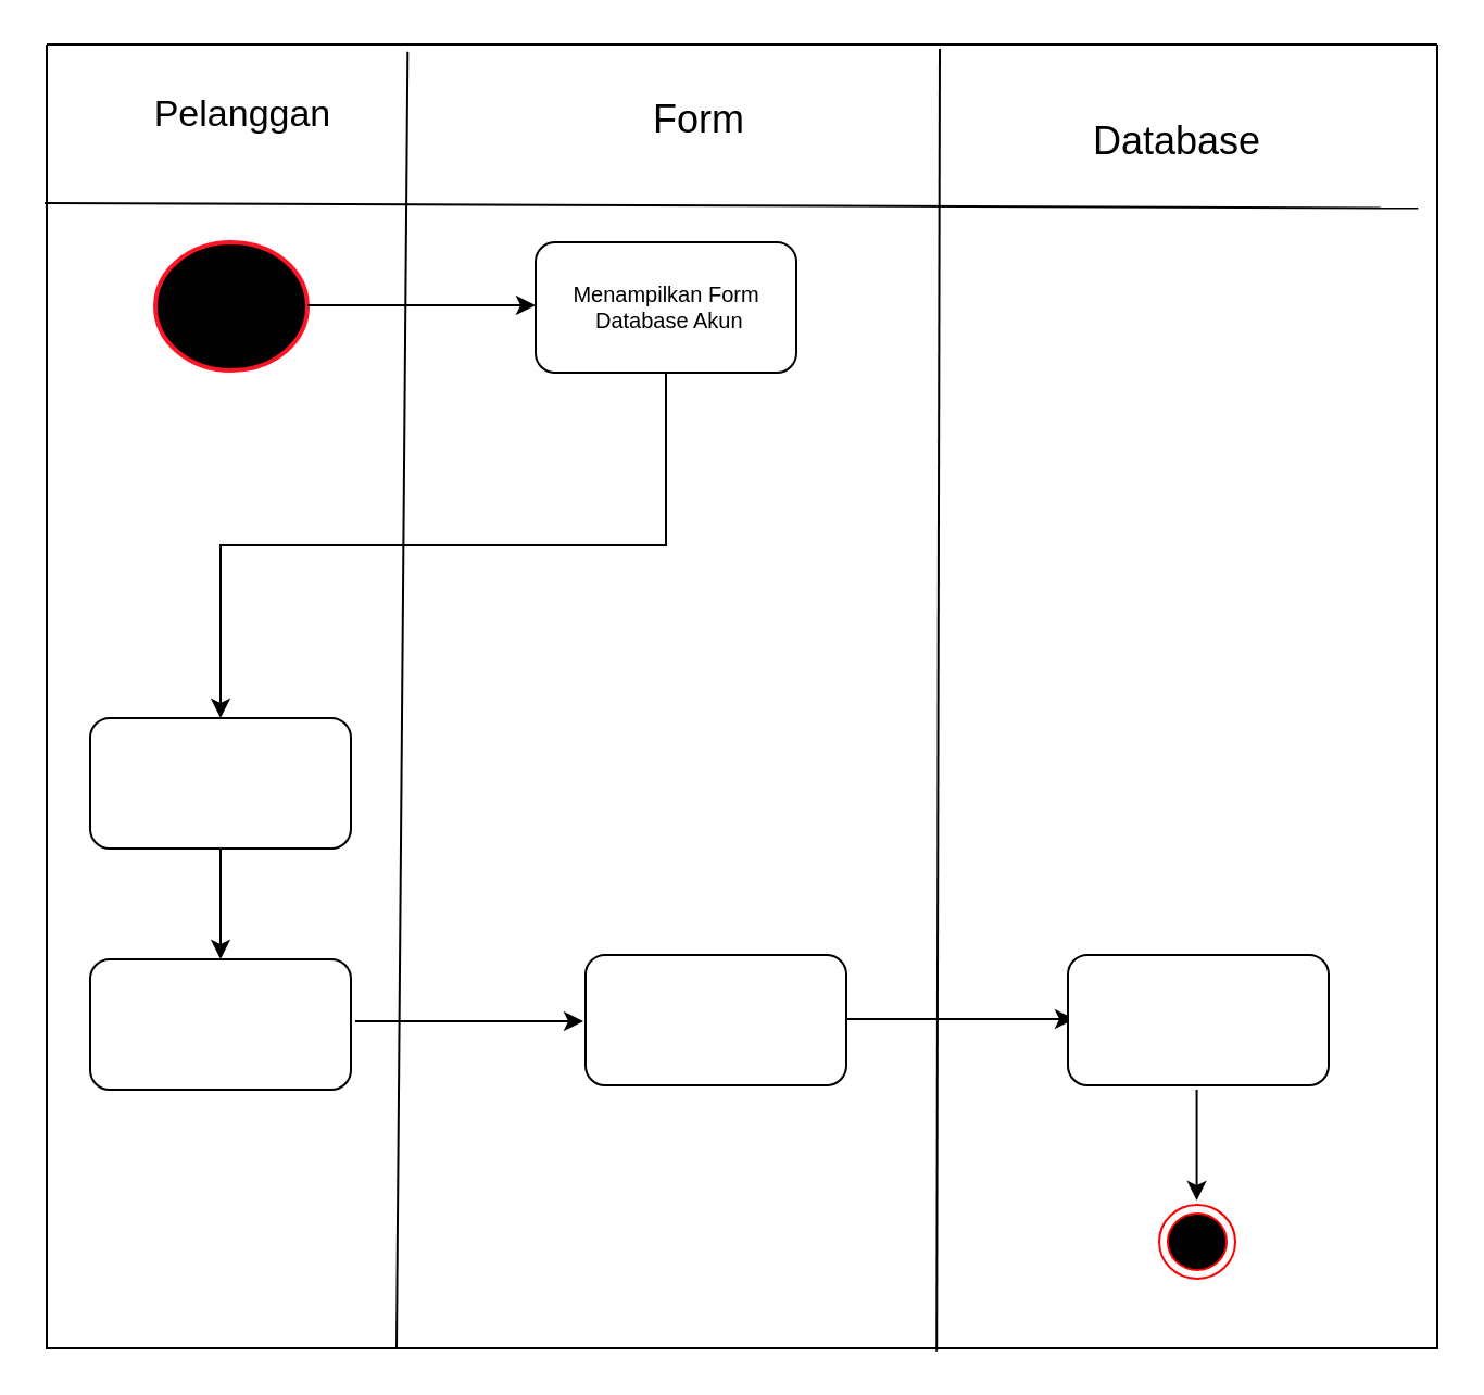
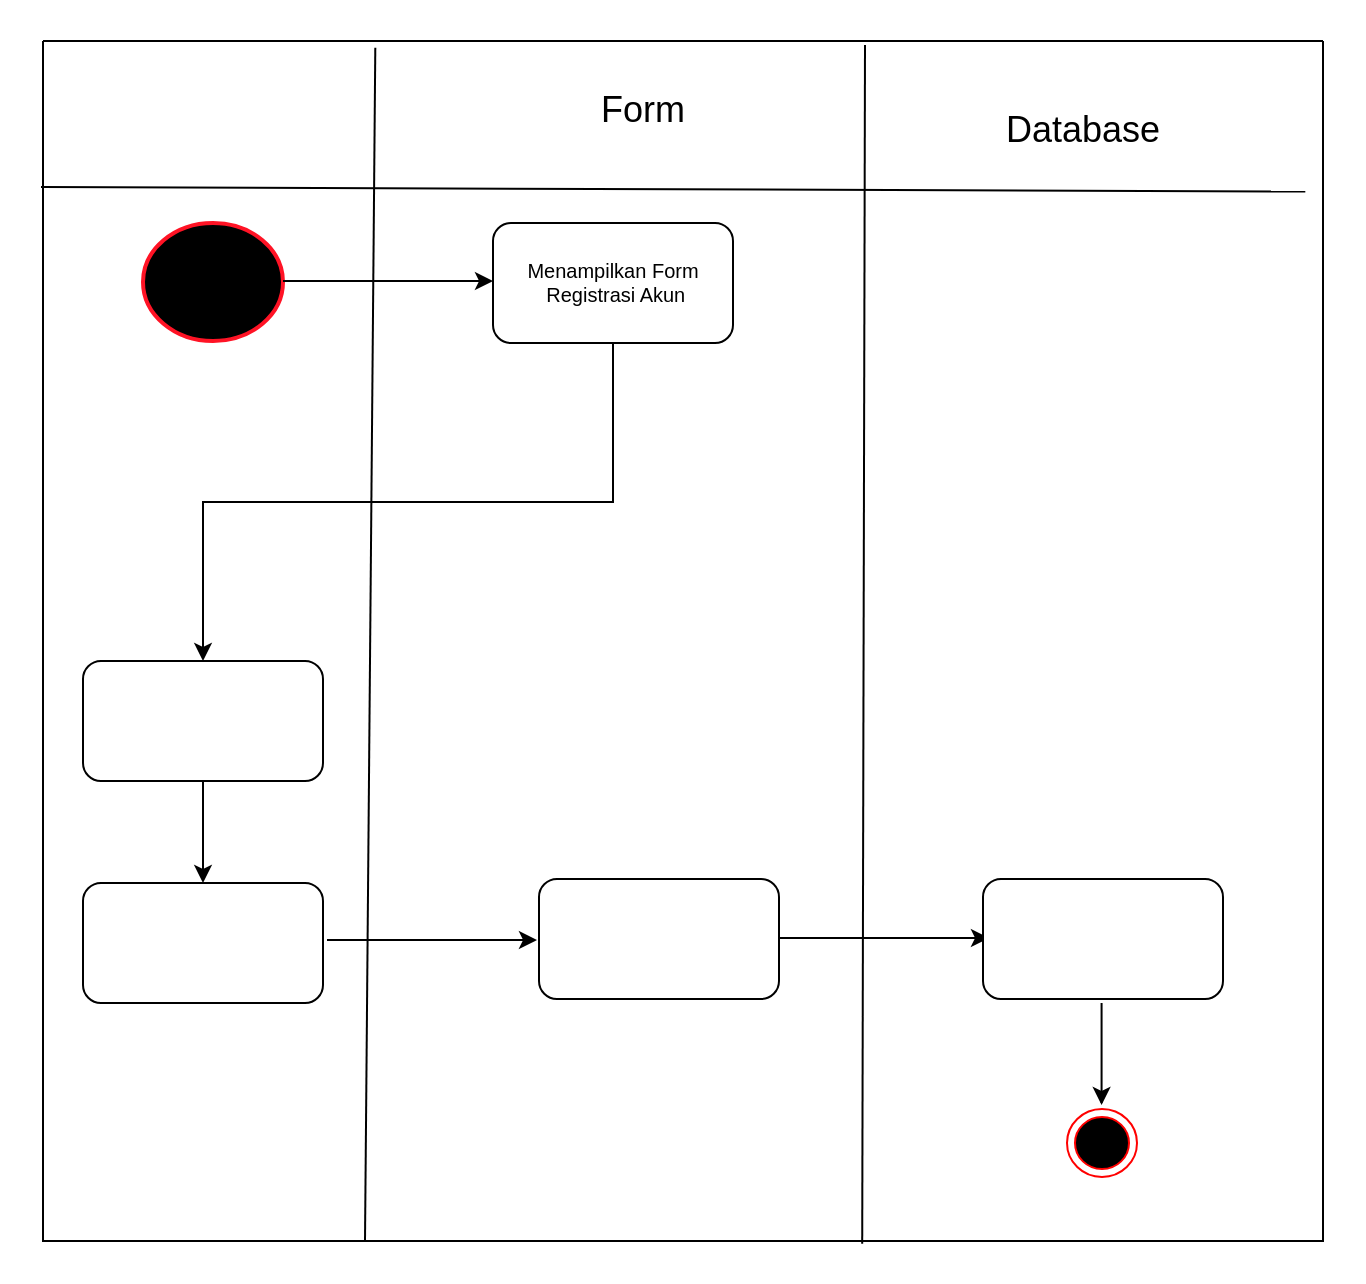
  <mxCell id="0" />
  <mxCell id="1" parent="0" />
  <mxCell id="2" value="" style="swimlane;startSize=0;" parent="1" vertex="1"><mxGeometry x="21" y="20" width="640" height="600" as="geometry" /></mxCell>
  <mxCell id="3" value="" style="endArrow=none;html=1;rounded=0;exitX=0.205;exitY=0.009;exitDx=0;exitDy=0;exitPerimeter=0;entryX=0.25;entryY=1;entryDx=0;entryDy=0;" parent="2" edge="1"><mxGeometry width="50" height="50" relative="1" as="geometry"><mxPoint x="166.15" y="3.32" as="sourcePoint" /><mxPoint x="161" y="600" as="targetPoint" /><Array as="points" /></mxGeometry></mxCell>
  <mxCell id="4" value="" style="endArrow=none;html=1;rounded=0;exitX=0.205;exitY=0.009;exitDx=0;exitDy=0;exitPerimeter=0;entryX=0.64;entryY=1.004;entryDx=0;entryDy=0;entryPerimeter=0;" parent="2" edge="1"><mxGeometry width="50" height="50" relative="1" as="geometry"><mxPoint x="411" y="2" as="sourcePoint" /><mxPoint x="409.6" y="601.4" as="targetPoint" /><Array as="points" /></mxGeometry></mxCell>
  <mxCell id="5" value="Form" style="text;html=1;align=center;verticalAlign=middle;resizable=0;points=[];autosize=1;strokeColor=none;fillColor=none;fontSize=18;" parent="2" vertex="1"><mxGeometry x="260" y="15" width="80" height="40" as="geometry" /></mxCell>
  <mxCell id="6" value="Database" style="text;html=1;align=center;verticalAlign=middle;resizable=0;points=[];autosize=1;strokeColor=none;fillColor=none;fontSize=18;" parent="2" vertex="1"><mxGeometry x="470" y="25" width="100" height="40" as="geometry" /></mxCell>
  <mxCell id="7" value="" style="ellipse;html=1;shape=endState;fillColor=#000000;strokeColor=#ff0000;" parent="2" vertex="1"><mxGeometry x="512" y="534" width="35" height="34" as="geometry" /></mxCell>
  <mxCell id="8" value="" style="rounded=1;whiteSpace=wrap;html=1;" parent="2" vertex="1"><mxGeometry x="225" y="91" width="120" height="60" as="geometry" /></mxCell>
  <mxCell id="9" value="" style="rounded=1;whiteSpace=wrap;html=1;" parent="2" vertex="1"><mxGeometry x="20" y="310" width="120" height="60" as="geometry" /></mxCell>
  <mxCell id="10" value="" style="endArrow=classic;html=1;rounded=0;exitX=0.5;exitY=1;exitDx=0;exitDy=0;edgeStyle=orthogonalEdgeStyle;" parent="2" source="8" target="9" edge="1"><mxGeometry width="50" height="50" relative="1" as="geometry"><mxPoint x="200" y="310" as="sourcePoint" /><mxPoint x="250" y="260" as="targetPoint" /></mxGeometry></mxCell>
  <mxCell id="11" value="" style="rounded=1;whiteSpace=wrap;html=1;" parent="2" vertex="1"><mxGeometry x="20" y="421" width="120" height="60" as="geometry" /></mxCell>
  <mxCell id="12" value="" style="endArrow=classic;html=1;rounded=0;exitX=0.5;exitY=1;exitDx=0;exitDy=0;" parent="2" source="9" target="11" edge="1"><mxGeometry width="50" height="50" relative="1" as="geometry"><mxPoint x="100" y="370" as="sourcePoint" /><mxPoint x="150" y="320" as="targetPoint" /><Array as="points"><mxPoint x="80" y="420" /></Array></mxGeometry></mxCell>
  <mxCell id="13" value="" style="endArrow=classic;html=1;rounded=0;" parent="2" edge="1"><mxGeometry width="50" height="50" relative="1" as="geometry"><mxPoint x="142" y="449.52" as="sourcePoint" /><mxPoint x="247" y="449.52" as="targetPoint" /></mxGeometry></mxCell>
  <mxCell id="14" value="" style="rounded=1;whiteSpace=wrap;html=1;" parent="2" vertex="1"><mxGeometry x="248" y="419" width="120" height="60" as="geometry" /></mxCell>
  <mxCell id="15" value="" style="endArrow=classic;html=1;rounded=0;" parent="2" edge="1"><mxGeometry width="50" height="50" relative="1" as="geometry"><mxPoint x="368" y="448.52" as="sourcePoint" /><mxPoint x="473" y="448.52" as="targetPoint" /></mxGeometry></mxCell>
  <mxCell id="16" value="" style="rounded=1;whiteSpace=wrap;html=1;" parent="2" vertex="1"><mxGeometry x="470" y="419" width="120" height="60" as="geometry" /></mxCell>
  <mxCell id="17" value="" style="endArrow=classic;html=1;rounded=0;exitX=0.5;exitY=1;exitDx=0;exitDy=0;" parent="2" edge="1"><mxGeometry width="50" height="50" relative="1" as="geometry"><mxPoint x="529.29" y="481" as="sourcePoint" /><mxPoint x="529.29" y="532" as="targetPoint" /><Array as="points"><mxPoint x="529.29" y="531" /></Array></mxGeometry></mxCell>
- <mxCell id="18" value="Menampilkan Form&lt;br&gt;&amp;nbsp;Database Akun" style="text;html=1;align=center;verticalAlign=middle;resizable=0;points=[];autosize=1;fontSize=10;" parent="2" vertex="1"><mxGeometry x="230" y="100.5" width="110" height="40" as="geometry" /></mxCell>
+ <mxCell id="18" value="Menampilkan Form&lt;br&gt;&amp;nbsp;Registrasi Akun" style="text;html=1;align=center;verticalAlign=middle;resizable=0;points=[];autosize=1;fontSize=10;" parent="2" vertex="1"><mxGeometry x="230" y="100.5" width="110" height="40" as="geometry" /></mxCell>
  <mxCell id="19" value="" style="strokeWidth=2;html=1;shape=mxgraph.flowchart.start_2;whiteSpace=wrap;fillColor=#000000;shadow=0;strokeColor=#FF1325;" vertex="1" parent="2"><mxGeometry x="50" y="91" width="70" height="59" as="geometry" /></mxCell>
  <mxCell id="20" value="" style="endArrow=classic;html=1;rounded=0;" parent="2" edge="1"><mxGeometry width="50" height="50" relative="1" as="geometry"><mxPoint x="120" y="120" as="sourcePoint" /><mxPoint x="225" y="120" as="targetPoint" /></mxGeometry></mxCell>
  <mxCell id="21" value="" style="endArrow=none;html=1;rounded=0;entryX=1.005;entryY=0.161;entryDx=0;entryDy=0;entryPerimeter=0;" parent="1" edge="1"><mxGeometry width="50" height="50" relative="1" as="geometry"><mxPoint x="20" y="93" as="sourcePoint" /><mxPoint x="652.15" y="95.28" as="targetPoint" /><Array as="points" /></mxGeometry></mxCell>
- <mxCell id="22" value="Pelanggan" style="text;html=1;align=center;verticalAlign=middle;resizable=0;points=[];autosize=1;fontSize=17;" parent="1" vertex="1"><mxGeometry x="61" y="38" width="100" height="30" as="geometry" /></mxCell>
